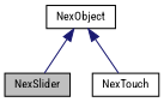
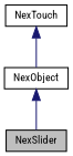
  digraph {
    fontname="Roboto Condensed"
    node [color=black fillcolor=white fontname="Roboto Condensed" fontsize=10 shape=record style=filled]
    edge [color=midnightblue dir=back fontname="Roboto Condensed" fontsize=10 labelfontname=Helvetica labelfontsize=10 style=solid]
    n1 [fillcolor=grey75 fontcolor=black height=0.2 label=NexSlider width=0.4]
    n2 [height=0.2 label=NexTouch width=0.4]
    n3 [height=0.2 label=NexObject width=0.4]
    n3 -> n1
-   n3 -> n2
+   n2 -> n3
  }
